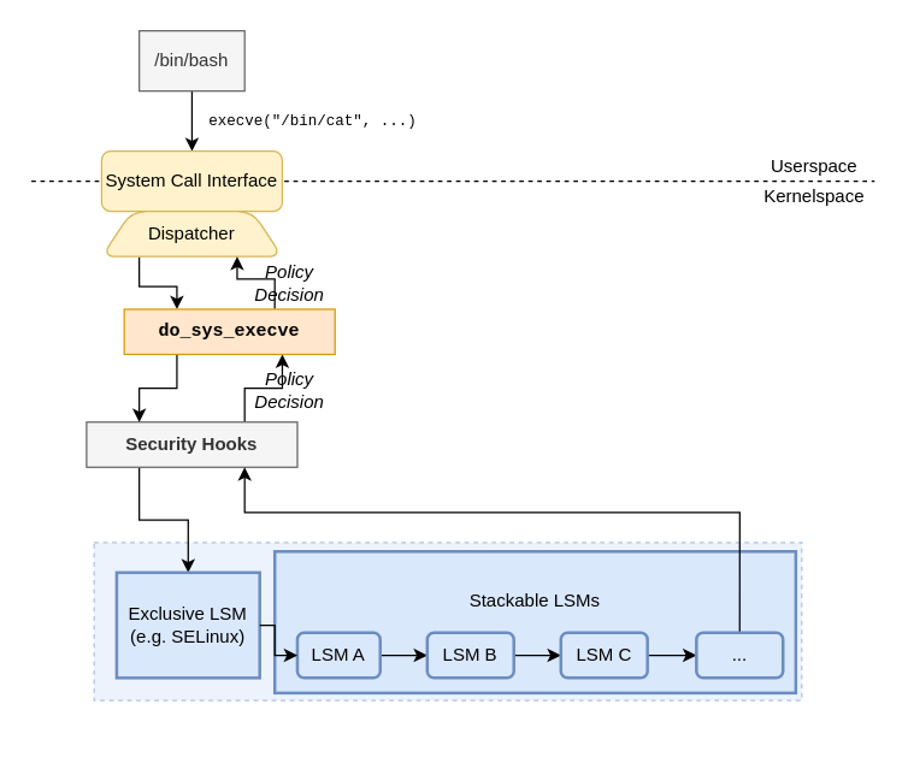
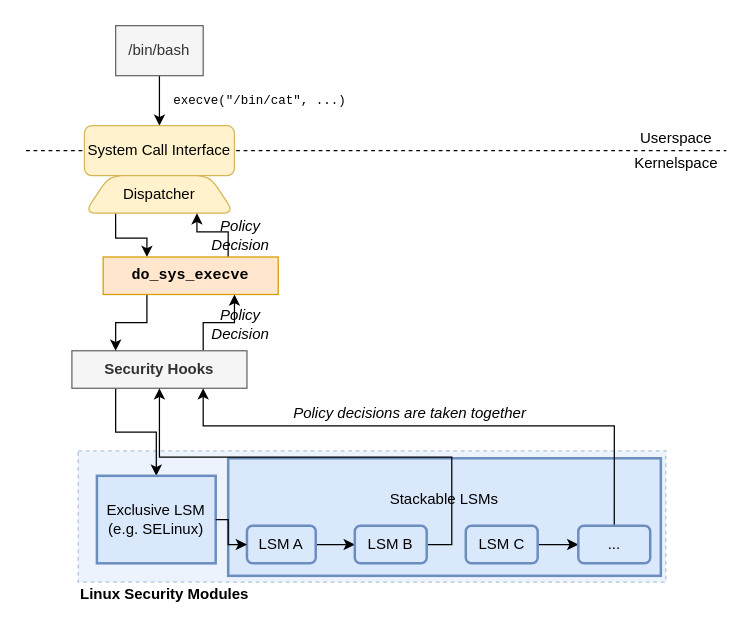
  <mxCell id="0" />
  <mxCell id="1" parent="0" />
  <mxCell id="2" value="" style="rounded=0;whiteSpace=wrap;html=1;fontFamily=Helvetica;fontSize=12;dashed=1;fillColor=#dae8fc;strokeColor=#6c8ebf;opacity=50;connectable=0;editable=0;" parent="1" vertex="1"><mxGeometry x="62" y="360" width="470" height="105" as="geometry" /></mxCell>
  <mxCell id="3" value="" style="endArrow=none;dashed=1;html=1;" parent="1" edge="1"><mxGeometry width="50" height="50" relative="1" as="geometry"><mxPoint x="20.34" y="120" as="sourcePoint" /><mxPoint x="580.34" y="120" as="targetPoint" /></mxGeometry></mxCell>
  <mxCell id="4" value="Userspace" style="text;html=1;align=center;verticalAlign=middle;resizable=0;points=[];autosize=1;strokeColor=none;fontStyle=0" parent="1" vertex="1"><mxGeometry x="505.34" y="100" width="70" height="20" as="geometry" /></mxCell>
  <mxCell id="5" value="Kernelspace" style="text;html=1;align=center;verticalAlign=middle;resizable=0;points=[];autosize=1;strokeColor=none;fontStyle=0" parent="1" vertex="1"><mxGeometry x="500.34" y="120" width="80" height="20" as="geometry" /></mxCell>
  <mxCell id="6" style="edgeStyle=orthogonalEdgeStyle;rounded=0;orthogonalLoop=1;jettySize=auto;html=1;exitX=0.5;exitY=1;exitDx=0;exitDy=0;" parent="1" source="7" target="8" edge="1"><mxGeometry relative="1" as="geometry" /></mxCell>
  <mxCell id="7" value="/bin/bash" style="rounded=0;whiteSpace=wrap;html=1;fillColor=#f5f5f5;strokeColor=#666666;fontColor=#333333;" parent="1" vertex="1"><mxGeometry x="92" y="20" width="70" height="40" as="geometry" /></mxCell>
  <mxCell id="8" value="System Call Interface" style="rounded=1;whiteSpace=wrap;html=1;fillColor=#fff2cc;strokeColor=#d6b656;" parent="1" vertex="1"><mxGeometry x="67" y="100" width="120" height="40" as="geometry" /></mxCell>
  <mxCell id="9" value="execve(&quot;/bin/cat&quot;, ...)" style="text;html=1;align=center;verticalAlign=middle;resizable=0;points=[];autosize=1;strokeColor=none;fontSize=10;fontFamily=Courier New;" parent="1" vertex="1"><mxGeometry x="132" y="70" width="150" height="20" as="geometry" /></mxCell>
  <mxCell id="10" style="edgeStyle=orthogonalEdgeStyle;rounded=0;orthogonalLoop=1;jettySize=auto;html=1;exitX=0.208;exitY=1.004;exitDx=0;exitDy=0;entryX=0.25;entryY=0;entryDx=0;entryDy=0;fontFamily=Courier New;fontSize=10;exitPerimeter=0;" parent="1" source="11" target="17" edge="1"><mxGeometry relative="1" as="geometry" /></mxCell>
  <mxCell id="11" value="Dispatcher" style="shape=trapezoid;perimeter=trapezoidPerimeter;whiteSpace=wrap;html=1;fixedSize=1;fontFamily=Helvetica;fontSize=12;rounded=1;fillColor=#fff2cc;strokeColor=#d6b656;" parent="1" vertex="1"><mxGeometry x="67" y="140" width="120" height="30" as="geometry" /></mxCell>
  <mxCell id="12" style="edgeStyle=orthogonalEdgeStyle;rounded=0;orthogonalLoop=1;jettySize=auto;html=1;exitX=0.75;exitY=0;exitDx=0;exitDy=0;entryX=0.75;entryY=1;entryDx=0;entryDy=0;fontFamily=Courier New;fontSize=10;" parent="1" source="14" target="17" edge="1"><mxGeometry relative="1" as="geometry" /></mxCell>
  <mxCell id="13" style="edgeStyle=orthogonalEdgeStyle;rounded=0;orthogonalLoop=1;jettySize=auto;html=1;exitX=0.25;exitY=1;exitDx=0;exitDy=0;" edge="1" parent="1" source="14" target="21"><mxGeometry relative="1" as="geometry" /></mxCell>
  <mxCell id="14" value="&lt;span class=&quot;pl-c&quot; style=&quot;font-size: 12px&quot;&gt;Security Hooks&lt;/span&gt;" style="rounded=0;whiteSpace=wrap;html=1;fontFamily=Helvetica;fontSize=12;fontStyle=1;fillColor=#f5f5f5;strokeColor=#666666;fontColor=#333333;" parent="1" vertex="1"><mxGeometry x="57" y="280" width="140" height="30" as="geometry" /></mxCell>
  <mxCell id="15" style="edgeStyle=orthogonalEdgeStyle;rounded=0;orthogonalLoop=1;jettySize=auto;html=1;exitX=0.25;exitY=1;exitDx=0;exitDy=0;entryX=0.25;entryY=0;entryDx=0;entryDy=0;fontFamily=Courier New;fontSize=10;" parent="1" source="17" target="14" edge="1"><mxGeometry relative="1" as="geometry" /></mxCell>
  <mxCell id="16" style="edgeStyle=orthogonalEdgeStyle;rounded=0;orthogonalLoop=1;jettySize=auto;html=1;exitX=0.714;exitY=-0.006;exitDx=0;exitDy=0;entryX=0.75;entryY=1;entryDx=0;entryDy=0;fontFamily=Courier New;fontSize=10;exitPerimeter=0;" parent="1" source="17" target="11" edge="1"><mxGeometry relative="1" as="geometry" /></mxCell>
  <mxCell id="17" value="do_sys_execve" style="rounded=0;whiteSpace=wrap;html=1;fontFamily=Courier New;fontSize=12;fontStyle=1;fillColor=#ffe6cc;strokeColor=#d79b00;" parent="1" vertex="1"><mxGeometry x="82" y="205" width="140" height="30" as="geometry" /></mxCell>
  <mxCell id="18" value="Policy Decision" style="text;html=1;strokeColor=none;fillColor=none;align=center;verticalAlign=middle;whiteSpace=wrap;rounded=0;fontFamily=Helvetica;fontSize=12;fontStyle=2" parent="1" vertex="1"><mxGeometry x="172" y="249" width="40" height="20" as="geometry" /></mxCell>
  <mxCell id="19" value="Policy Decision" style="text;html=1;strokeColor=none;fillColor=none;align=center;verticalAlign=middle;whiteSpace=wrap;rounded=0;fontFamily=Helvetica;fontSize=12;fontStyle=2" parent="1" vertex="1"><mxGeometry x="172" y="178" width="40" height="20" as="geometry" /></mxCell>
+ <mxCell id="20" value="Linux Security Modules" style="text;html=1;align=left;verticalAlign=middle;resizable=0;points=[];autosize=1;strokeColor=none;fontSize=12;fontFamily=Helvetica;fontStyle=1" parent="1" vertex="1"><mxGeometry x="62" y="465" width="150" height="20" as="geometry" /></mxCell>
  <mxCell id="21" value="Exclusive LSM&lt;br&gt;(e.g. SELinux)" style="whiteSpace=wrap;html=1;fontFamily=Helvetica;fontSize=12;strokeWidth=2;align=center;fillColor=#dae8fc;strokeColor=#6c8ebf;rounded=0;" vertex="1" parent="1"><mxGeometry x="77" y="380" width="95" height="70" as="geometry" /></mxCell>
  <mxCell id="22" value="Stackable LSMs&lt;br&gt;&lt;br&gt;&lt;br&gt;" style="rounded=0;whiteSpace=wrap;html=1;fillColor=#dae8fc;strokeColor=#6c8ebf;strokeWidth=2;" vertex="1" parent="1"><mxGeometry x="182" y="366" width="346" height="94" as="geometry" /></mxCell>
  <mxCell id="23" style="edgeStyle=orthogonalEdgeStyle;rounded=0;orthogonalLoop=1;jettySize=auto;html=1;exitX=1;exitY=0.5;exitDx=0;exitDy=0;fontFamily=Helvetica;fontSize=12;" parent="1" source="24" target="26" edge="1"><mxGeometry relative="1" as="geometry" /></mxCell>
  <mxCell id="24" value="LSM A" style="rounded=1;whiteSpace=wrap;html=1;fontFamily=Helvetica;fontSize=12;strokeWidth=2;align=center;fillColor=#dae8fc;strokeColor=#6c8ebf;" parent="1" vertex="1"><mxGeometry x="197" y="420" width="55" height="30" as="geometry" /></mxCell>
- <mxCell id="25" style="edgeStyle=orthogonalEdgeStyle;rounded=0;orthogonalLoop=1;jettySize=auto;html=1;exitX=1;exitY=0.5;exitDx=0;exitDy=0;fontFamily=Helvetica;fontSize=12;" parent="1" source="26" target="28" edge="1"><mxGeometry relative="1" as="geometry" /></mxCell>
+ <mxCell id="25" style="edgeStyle=orthogonalEdgeStyle;rounded=0;orthogonalLoop=1;jettySize=auto;html=1;exitX=1;exitY=0.5;exitDx=0;exitDy=0;fontFamily=Helvetica;fontSize=12;" parent="1" source="26" target="14" edge="1"><mxGeometry relative="1" as="geometry" /></mxCell>
  <mxCell id="26" value="LSM B" style="rounded=1;whiteSpace=wrap;html=1;fontFamily=Helvetica;fontSize=12;strokeWidth=2;align=center;fillColor=#dae8fc;strokeColor=#6c8ebf;" parent="1" vertex="1"><mxGeometry x="283.25" y="420" width="57.5" height="30" as="geometry" /></mxCell>
  <mxCell id="27" style="edgeStyle=orthogonalEdgeStyle;rounded=0;orthogonalLoop=1;jettySize=auto;html=1;exitX=1;exitY=0.5;exitDx=0;exitDy=0;" edge="1" parent="1" source="28" target="30"><mxGeometry relative="1" as="geometry" /></mxCell>
  <mxCell id="28" value="LSM C" style="rounded=1;whiteSpace=wrap;html=1;fontFamily=Helvetica;fontSize=12;strokeWidth=2;align=center;fillColor=#dae8fc;strokeColor=#6c8ebf;" parent="1" vertex="1"><mxGeometry x="372" y="420" width="57.5" height="30" as="geometry" /></mxCell>
  <mxCell id="29" style="edgeStyle=orthogonalEdgeStyle;rounded=0;orthogonalLoop=1;jettySize=auto;html=1;exitX=0.5;exitY=0;exitDx=0;exitDy=0;entryX=0.75;entryY=1;entryDx=0;entryDy=0;" edge="1" parent="1" source="30" target="14"><mxGeometry relative="1" as="geometry"><mxPoint x="292" y="350" as="targetPoint" /><Array as="points"><mxPoint x="491" y="340" /><mxPoint x="162" y="340" /></Array></mxGeometry></mxCell>
  <mxCell id="30" value="..." style="rounded=1;whiteSpace=wrap;html=1;fontFamily=Helvetica;fontSize=12;strokeWidth=2;align=center;fillColor=#dae8fc;strokeColor=#6c8ebf;" vertex="1" parent="1"><mxGeometry x="462" y="420" width="57.5" height="30" as="geometry" /></mxCell>
  <mxCell id="31" style="edgeStyle=orthogonalEdgeStyle;rounded=0;orthogonalLoop=1;jettySize=auto;html=1;exitX=1;exitY=0.5;exitDx=0;exitDy=0;" edge="1" parent="1" source="21" target="24"><mxGeometry relative="1" as="geometry"><Array as="points"><mxPoint x="182" y="415" /><mxPoint x="182" y="435" /></Array></mxGeometry></mxCell>
+ <mxCell id="32" value="Policy decisions are taken together" style="text;html=1;align=center;verticalAlign=middle;resizable=0;points=[];autosize=1;strokeColor=none;fontStyle=2" vertex="1" parent="1"><mxGeometry x="227" y="320" width="200" height="20" as="geometry" /></mxCell>
